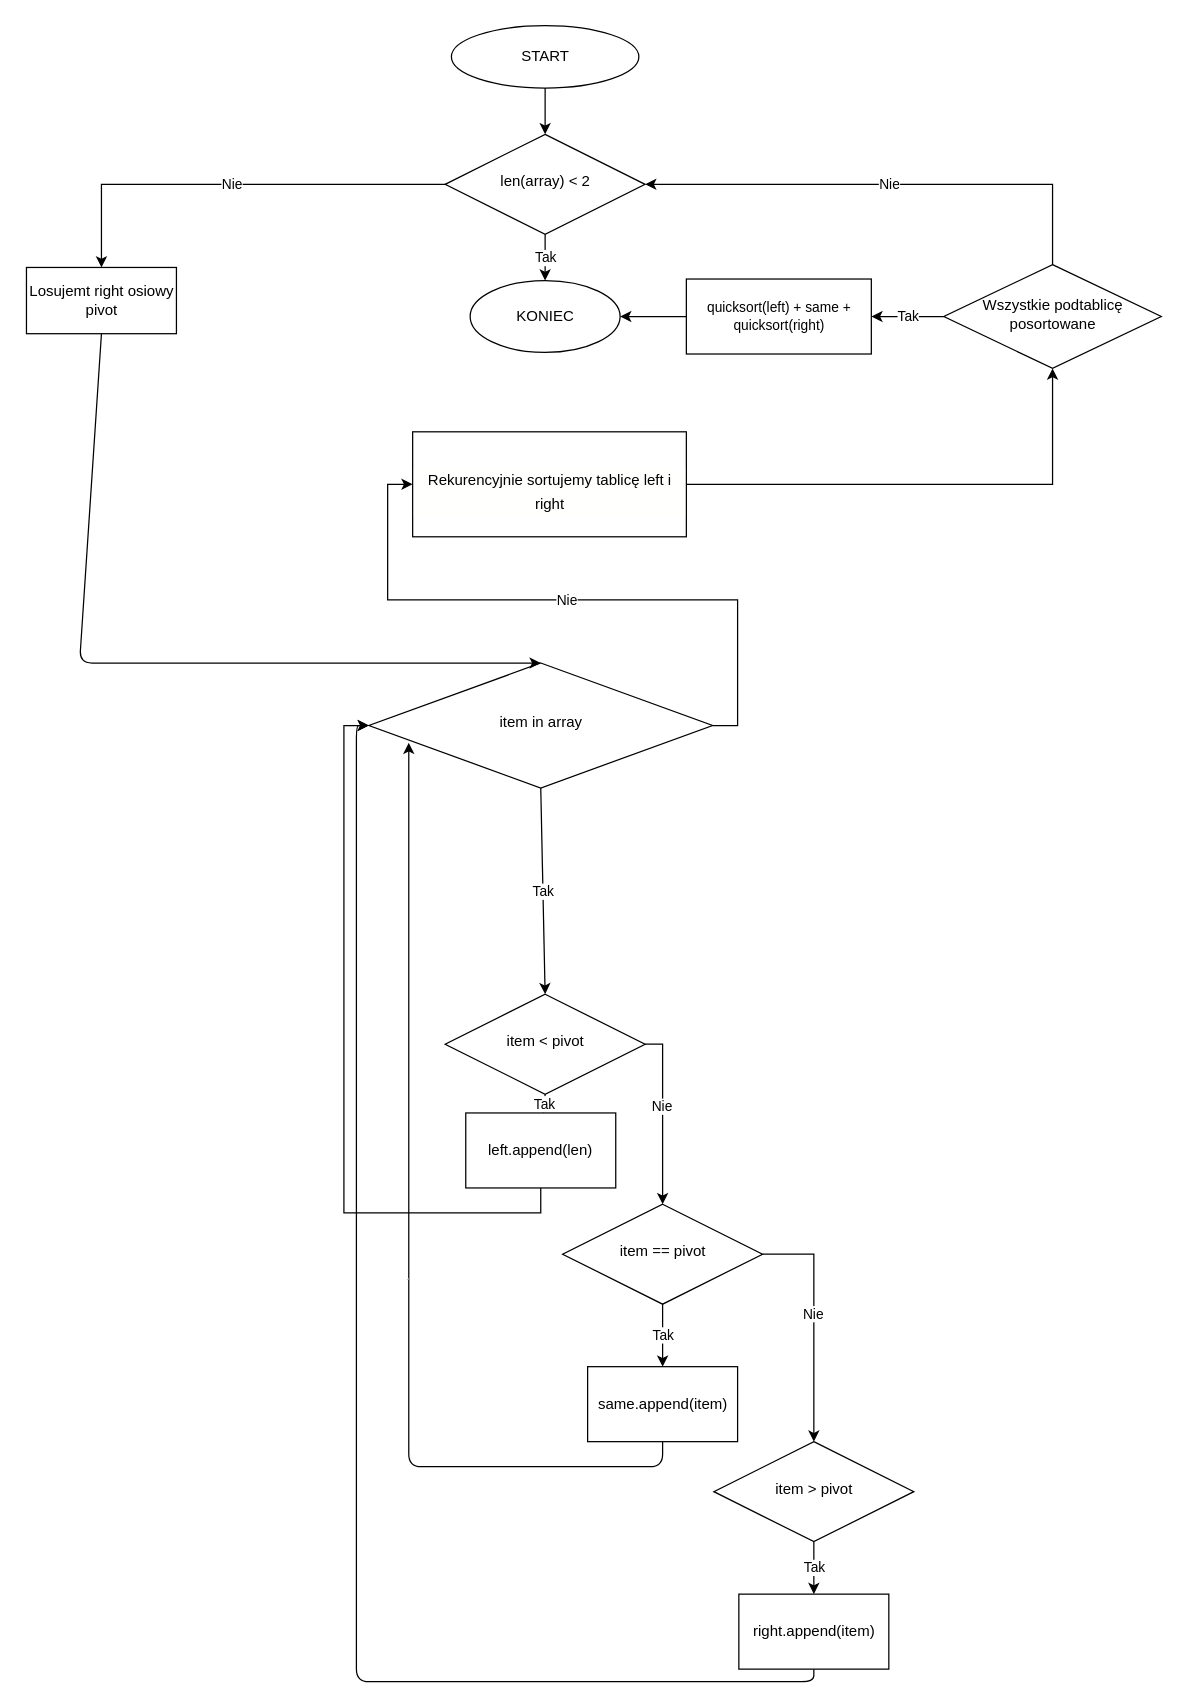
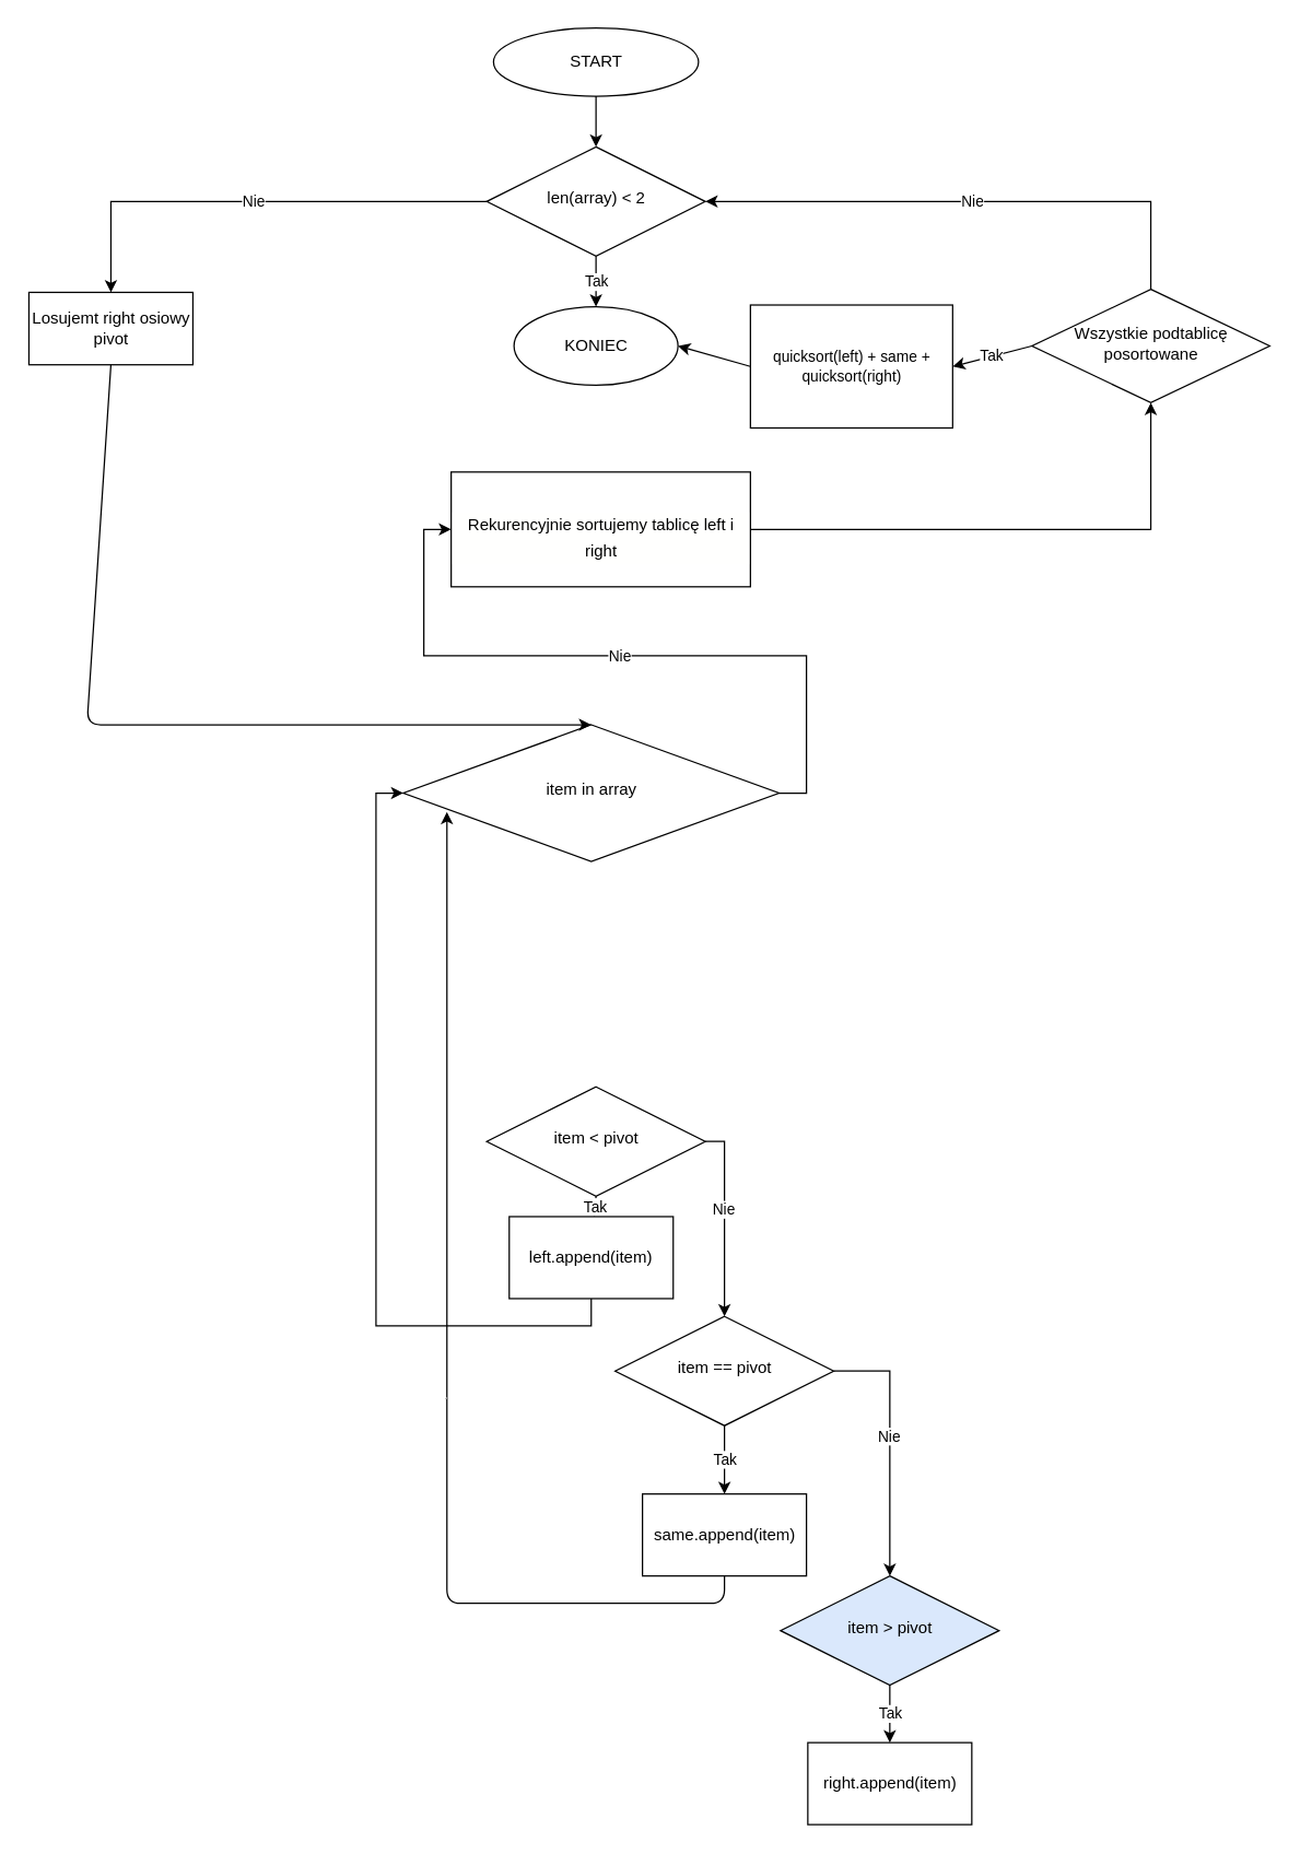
  <mxCell id="0" />
  <mxCell id="1" parent="0" />
  <mxCell id="2" value="item in array" style="rhombus;whiteSpace=wrap;html=1;shadow=0;fontFamily=Helvetica;fontSize=12;align=center;strokeWidth=1;spacing=6;spacingTop=-4;" vertex="1" parent="1"><mxGeometry x="294.5" y="530" width="275" height="100" as="geometry" /></mxCell>
  <mxCell id="3" value="START" style="ellipse;whiteSpace=wrap;html=1;" vertex="1" parent="1"><mxGeometry x="360.5" y="20" width="150" height="50" as="geometry" /></mxCell>
  <mxCell id="4" value="Losujemt right osiowy pivot" style="rounded=0;whiteSpace=wrap;html=1;" vertex="1" parent="1"><mxGeometry x="20.5" y="213.5" width="120" height="53" as="geometry" /></mxCell>
  <mxCell id="5" value="item &amp;lt; pivot" style="rhombus;whiteSpace=wrap;html=1;shadow=0;fontFamily=Helvetica;fontSize=12;align=center;strokeWidth=1;spacing=6;spacingTop=-4;" vertex="1" parent="1"><mxGeometry x="355.5" y="795" width="160" height="80" as="geometry" /></mxCell>
- <mxCell id="6" value="Tak" style="endArrow=classic;html=1;exitX=0.5;exitY=1;exitDx=0;exitDy=0;entryX=0.5;entryY=0;entryDx=0;entryDy=0;" edge="1" parent="1" source="2" target="5"><mxGeometry width="50" height="50" relative="1" as="geometry"><mxPoint x="168.5" y="447" as="sourcePoint" /><mxPoint x="108.5" y="467" as="targetPoint" /></mxGeometry></mxCell>
  <mxCell id="7" value="Tak" style="endArrow=classic;html=1;exitX=0.5;exitY=1;exitDx=0;exitDy=0;" edge="1" parent="1" source="5" target="14"><mxGeometry width="50" height="50" relative="1" as="geometry"><mxPoint x="487.5" y="870" as="sourcePoint" /><mxPoint x="432" y="869" as="targetPoint" /></mxGeometry></mxCell>
  <mxCell id="8" value="Nie" style="edgeStyle=orthogonalEdgeStyle;rounded=0;orthogonalLoop=1;jettySize=auto;html=1;entryX=0;entryY=0.5;entryDx=0;entryDy=0;exitX=1;exitY=0.5;exitDx=0;exitDy=0;" edge="1" parent="1" source="2" target="24"><mxGeometry relative="1" as="geometry"><mxPoint x="153.5" y="397" as="sourcePoint" /><mxPoint x="327.5" y="387" as="targetPoint" /></mxGeometry></mxCell>
  <mxCell id="9" value="Nie" style="endArrow=classic;html=1;exitX=1;exitY=0.5;exitDx=0;exitDy=0;edgeStyle=orthogonalEdgeStyle;rounded=0;" edge="1" parent="1" source="5" target="15"><mxGeometry x="0.017" y="-13" width="50" height="50" relative="1" as="geometry"><mxPoint x="273.5" y="780" as="sourcePoint" /><mxPoint x="227.5" y="866" as="targetPoint" /><mxPoint x="12" y="-8" as="offset" /></mxGeometry></mxCell>
  <mxCell id="10" value="KONIEC" style="ellipse;whiteSpace=wrap;html=1;" vertex="1" parent="1"><mxGeometry x="375.5" y="224" width="120" height="57.5" as="geometry" /></mxCell>
  <mxCell id="11" value="" style="endArrow=classic;html=1;exitX=0.5;exitY=1;exitDx=0;exitDy=0;entryX=0.5;entryY=0;entryDx=0;entryDy=0;" edge="1" parent="1" source="3" target="25"><mxGeometry width="50" height="50" relative="1" as="geometry"><mxPoint x="-88.5" y="303" as="sourcePoint" /><mxPoint x="80.5" y="57" as="targetPoint" /></mxGeometry></mxCell>
  <mxCell id="12" value="" style="endArrow=classic;html=1;exitX=0.5;exitY=1;exitDx=0;exitDy=0;entryX=0.5;entryY=0;entryDx=0;entryDy=0;" edge="1" parent="1" source="4" target="2"><mxGeometry width="50" height="50" relative="1" as="geometry"><mxPoint x="81.5" y="355" as="sourcePoint" /><mxPoint x="180.5" y="323" as="targetPoint" /><Array as="points"><mxPoint x="63" y="530" /></Array></mxGeometry></mxCell>
  <mxCell id="13" style="edgeStyle=orthogonalEdgeStyle;rounded=0;orthogonalLoop=1;jettySize=auto;html=1;exitX=0.5;exitY=1;exitDx=0;exitDy=0;entryX=0;entryY=0.5;entryDx=0;entryDy=0;" edge="1" parent="1" source="14" target="2"><mxGeometry relative="1" as="geometry"><mxPoint x="-3.5" y="411" as="targetPoint" /></mxGeometry></mxCell>
- <mxCell id="14" value="left.append(len)" style="rounded=0;whiteSpace=wrap;html=1;" vertex="1" parent="1"><mxGeometry x="372" y="890" width="120" height="60" as="geometry" /></mxCell>
+ <mxCell id="14" value="left.append(item)" style="rounded=0;whiteSpace=wrap;html=1;" vertex="1" parent="1"><mxGeometry x="372" y="890" width="120" height="60" as="geometry" /></mxCell>
  <mxCell id="15" value="item == pivot" style="rhombus;whiteSpace=wrap;html=1;shadow=0;fontFamily=Helvetica;fontSize=12;align=center;strokeWidth=1;spacing=6;spacingTop=-4;" vertex="1" parent="1"><mxGeometry x="449.5" y="963" width="160" height="80" as="geometry" /></mxCell>
  <mxCell id="16" value="same.append(item)" style="rounded=0;whiteSpace=wrap;html=1;" vertex="1" parent="1"><mxGeometry x="469.5" y="1093" width="120" height="60" as="geometry" /></mxCell>
  <mxCell id="17" value="Tak" style="endArrow=classic;html=1;exitX=0.5;exitY=1;exitDx=0;exitDy=0;entryX=0.5;entryY=0;entryDx=0;entryDy=0;" edge="1" parent="1" source="15" target="16"><mxGeometry width="50" height="50" relative="1" as="geometry"><mxPoint x="563.5" y="720" as="sourcePoint" /><mxPoint x="544.5" y="771" as="targetPoint" /></mxGeometry></mxCell>
  <mxCell id="18" value="Nie" style="orthogonalLoop=1;jettySize=auto;html=1;exitX=0.5;exitY=1;exitDx=0;exitDy=0;rounded=1;edgeStyle=orthogonalEdgeStyle;entryX=0.116;entryY=0.638;entryDx=0;entryDy=0;entryPerimeter=0;fontSize=1;" edge="1" parent="1" source="16" target="2"><mxGeometry x="-0.072" relative="1" as="geometry"><mxPoint x="165.5" y="412" as="sourcePoint" /><mxPoint x="346.5" y="453" as="targetPoint" /><mxPoint y="-1" as="offset" /></mxGeometry></mxCell>
  <mxCell id="19" value="Nie" style="endArrow=classic;html=1;exitX=1;exitY=0.5;exitDx=0;exitDy=0;entryX=0.5;entryY=0;entryDx=0;entryDy=0;rounded=0;edgeStyle=orthogonalEdgeStyle;" edge="1" parent="1" source="15" target="20"><mxGeometry x="0.017" y="-13" width="50" height="50" relative="1" as="geometry"><mxPoint x="523.5" y="822" as="sourcePoint" /><mxPoint x="893.5" y="1105" as="targetPoint" /><mxPoint x="12" y="-8" as="offset" /></mxGeometry></mxCell>
- <mxCell id="20" value="item &amp;gt; pivot" style="rhombus;whiteSpace=wrap;html=1;shadow=0;fontFamily=Helvetica;fontSize=12;align=center;strokeWidth=1;spacing=6;spacingTop=-4;" vertex="1" parent="1"><mxGeometry x="570.5" y="1153" width="160" height="80" as="geometry" /></mxCell>
+ <mxCell id="20" value="item &amp;gt; pivot" style="rhombus;whiteSpace=wrap;html=1;shadow=0;fontFamily=Helvetica;fontSize=12;align=center;strokeWidth=1;spacing=6;spacingTop=-4;fillColor=#dae8fc;" vertex="1" parent="1"><mxGeometry x="570.5" y="1153" width="160" height="80" as="geometry" /></mxCell>
  <mxCell id="21" value="right.append(item)" style="rounded=0;whiteSpace=wrap;html=1;" vertex="1" parent="1"><mxGeometry x="590.5" y="1275" width="120" height="60" as="geometry" /></mxCell>
  <mxCell id="22" value="Tak" style="endArrow=classic;html=1;exitX=0.5;exitY=1;exitDx=0;exitDy=0;entryX=0.5;entryY=0;entryDx=0;entryDy=0;" edge="1" parent="1" source="20" target="21"><mxGeometry width="50" height="50" relative="1" as="geometry"><mxPoint x="537.5" y="1085" as="sourcePoint" /><mxPoint x="537.5" y="1132" as="targetPoint" /></mxGeometry></mxCell>
- <mxCell id="23" value="" style="endArrow=classic;html=1;fontSize=1;exitX=0.5;exitY=1;exitDx=0;exitDy=0;entryX=0;entryY=0.5;entryDx=0;entryDy=0;edgeStyle=orthogonalEdgeStyle;" edge="1" parent="1" source="21" target="2"><mxGeometry width="50" height="50" relative="1" as="geometry"><mxPoint x="130.5" y="991" as="sourcePoint" /><mxPoint x="-97.5" y="1004" as="targetPoint" /></mxGeometry></mxCell>
  <mxCell id="24" value="&lt;font style=&quot;font-size: 11px&quot;&gt;&lt;br style=&quot;font-size: 11px&quot;&gt;&lt;br style=&quot;font-size: 11px&quot;&gt;&lt;/font&gt;&lt;div style=&quot;color: rgb(0 , 0 , 0) ; background-color: rgb(255 , 255 , 254) ; font-weight: normal ; line-height: 19px ; font-size: 12px&quot;&gt;&lt;div&gt;&lt;span style=&quot;color: rgb(0 , 0 , 0)&quot;&gt;&lt;font style=&quot;font-size: 12px&quot;&gt;Rekurencyjnie sortujemy tablicę left i right&lt;/font&gt;&lt;/span&gt;&lt;/div&gt;&lt;/div&gt;&lt;font style=&quot;font-size: 12px&quot;&gt;&lt;br&gt;&lt;/font&gt;" style="rounded=0;whiteSpace=wrap;html=1;fontSize=11;" vertex="1" parent="1"><mxGeometry x="329.5" y="345" width="219" height="84" as="geometry" /></mxCell>
  <mxCell id="25" value="len(array) &amp;lt; 2" style="rhombus;whiteSpace=wrap;html=1;shadow=0;fontFamily=Helvetica;fontSize=12;align=center;strokeWidth=1;spacing=6;spacingTop=-4;" vertex="1" parent="1"><mxGeometry x="355.5" y="107" width="160" height="80" as="geometry" /></mxCell>
  <mxCell id="26" value="Nie" style="edgeStyle=orthogonalEdgeStyle;rounded=0;orthogonalLoop=1;jettySize=auto;html=1;entryX=0.5;entryY=0;entryDx=0;entryDy=0;exitX=0;exitY=0.5;exitDx=0;exitDy=0;" edge="1" parent="1" source="25" target="4"><mxGeometry relative="1" as="geometry"><mxPoint x="228" y="397" as="sourcePoint" /><mxPoint x="336.5" y="273" as="targetPoint" /></mxGeometry></mxCell>
  <mxCell id="27" value="Tak" style="endArrow=classic;html=1;exitX=0.5;exitY=1;exitDx=0;exitDy=0;entryX=0.5;entryY=0;entryDx=0;entryDy=0;" edge="1" parent="1" source="25" target="10"><mxGeometry width="50" height="50" relative="1" as="geometry"><mxPoint x="302.5" y="418" as="sourcePoint" /><mxPoint x="438.54" y="226" as="targetPoint" /></mxGeometry></mxCell>
  <mxCell id="28" value="" style="endArrow=classic;html=1;fontSize=11;entryX=0.5;entryY=1;entryDx=0;entryDy=0;exitX=1;exitY=0.5;exitDx=0;exitDy=0;edgeStyle=orthogonalEdgeStyle;rounded=0;" edge="1" parent="1" source="24" target="29"><mxGeometry width="50" height="50" relative="1" as="geometry"><mxPoint x="400.5" y="307" as="sourcePoint" /><mxPoint x="450.5" y="257" as="targetPoint" /><Array as="points"><mxPoint x="841.5" y="387" /></Array></mxGeometry></mxCell>
  <mxCell id="29" value="Wszystkie podtablicę posortowane" style="rhombus;whiteSpace=wrap;html=1;shadow=0;fontFamily=Helvetica;fontSize=12;align=center;strokeWidth=1;spacing=6;spacingTop=-4;" vertex="1" parent="1"><mxGeometry x="754.5" y="211.25" width="174" height="83" as="geometry" /></mxCell>
- <mxCell id="30" value="quicksort(left) + same + quicksort(right)" style="rounded=0;whiteSpace=wrap;html=1;fontSize=11;" vertex="1" parent="1"><mxGeometry x="548.5" y="222.75" width="148" height="60" as="geometry" /></mxCell>
+ <mxCell id="30" value="quicksort(left) + same + quicksort(right)" style="rounded=0;whiteSpace=wrap;html=1;fontSize=11;" vertex="1" parent="1"><mxGeometry x="548.5" y="222.75" width="148" height="90" as="geometry" /></mxCell>
  <mxCell id="31" value="Nie" style="edgeStyle=orthogonalEdgeStyle;rounded=0;orthogonalLoop=1;jettySize=auto;html=1;exitX=0.5;exitY=0;exitDx=0;exitDy=0;entryX=1;entryY=0.5;entryDx=0;entryDy=0;" edge="1" parent="1" source="29" target="25"><mxGeometry relative="1" as="geometry"><mxPoint x="228" y="397" as="sourcePoint" /><mxPoint x="346.5" y="280" as="targetPoint" /></mxGeometry></mxCell>
  <mxCell id="32" value="Tak" style="endArrow=classic;html=1;exitX=0;exitY=0.5;exitDx=0;exitDy=0;entryX=1;entryY=0.5;entryDx=0;entryDy=0;" edge="1" parent="1" source="29" target="30"><mxGeometry width="50" height="50" relative="1" as="geometry"><mxPoint x="90.5" y="466" as="sourcePoint" /><mxPoint x="90.5" y="507" as="targetPoint" /></mxGeometry></mxCell>
  <mxCell id="33" value="" style="endArrow=classic;html=1;exitX=0;exitY=0.5;exitDx=0;exitDy=0;entryX=1;entryY=0.5;entryDx=0;entryDy=0;" edge="1" parent="1" source="30" target="10"><mxGeometry width="50" height="50" relative="1" as="geometry"><mxPoint x="90.5" y="276.5" as="sourcePoint" /><mxPoint x="90.5" y="328" as="targetPoint" /></mxGeometry></mxCell>
